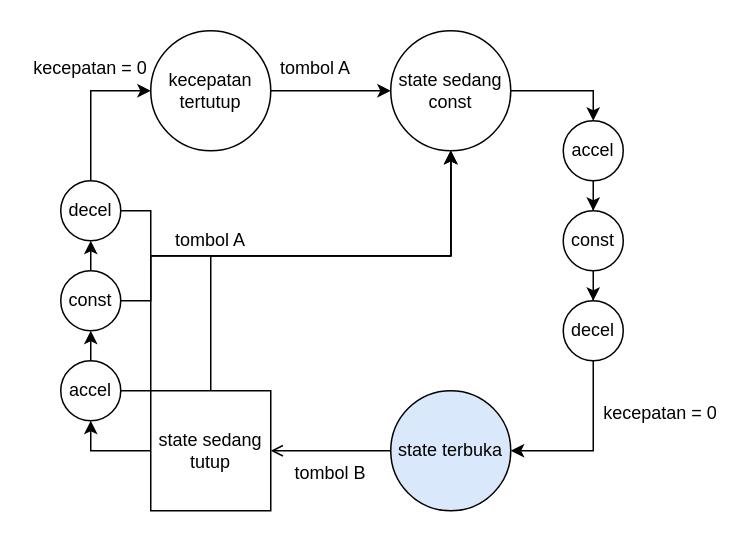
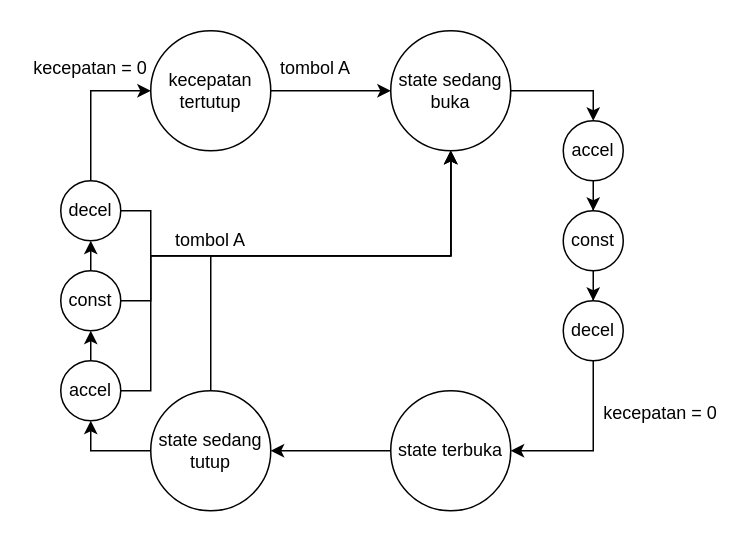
  <mxCell id="0" />
  <mxCell id="1" parent="0" />
  <mxCell id="2" value="" style="edgeStyle=orthogonalEdgeStyle;rounded=0;orthogonalLoop=1;jettySize=auto;html=1;" edge="1" parent="1" source="3" target="5"><mxGeometry relative="1" as="geometry" /></mxCell>
  <mxCell id="3" value="kecepatan tertutup" style="ellipse;whiteSpace=wrap;html=1;aspect=fixed;" vertex="1" parent="1"><mxGeometry x="100" y="20" width="80" height="80" as="geometry" /></mxCell>
  <mxCell id="4" style="edgeStyle=orthogonalEdgeStyle;rounded=0;orthogonalLoop=1;jettySize=auto;html=1;entryX=0.5;entryY=0;entryDx=0;entryDy=0;" edge="1" parent="1" source="5" target="14"><mxGeometry relative="1" as="geometry" /></mxCell>
- <mxCell id="5" value="state sedang const" style="ellipse;whiteSpace=wrap;html=1;aspect=fixed;" vertex="1" parent="1"><mxGeometry x="260" y="20" width="80" height="80" as="geometry" /></mxCell>
- <mxCell id="6" value="" style="edgeStyle=orthogonalEdgeStyle;rounded=0;orthogonalLoop=1;jettySize=auto;html=1;endArrow=open;" edge="1" parent="1" source="7" target="10"><mxGeometry relative="1" as="geometry" /></mxCell>
- <mxCell id="7" value="state terbuka" style="ellipse;whiteSpace=wrap;html=1;aspect=fixed;fillColor=#dae8fc;" vertex="1" parent="1"><mxGeometry x="260" y="260" width="80" height="80" as="geometry" /></mxCell>
+ <mxCell id="5" value="state sedang buka" style="ellipse;whiteSpace=wrap;html=1;aspect=fixed;" vertex="1" parent="1"><mxGeometry x="260" y="20" width="80" height="80" as="geometry" /></mxCell>
+ <mxCell id="6" value="" style="edgeStyle=orthogonalEdgeStyle;rounded=0;orthogonalLoop=1;jettySize=auto;html=1;" edge="1" parent="1" source="7" target="10"><mxGeometry relative="1" as="geometry" /></mxCell>
+ <mxCell id="7" value="state terbuka" style="ellipse;whiteSpace=wrap;html=1;aspect=fixed;" vertex="1" parent="1"><mxGeometry x="260" y="260" width="80" height="80" as="geometry" /></mxCell>
  <mxCell id="8" style="edgeStyle=orthogonalEdgeStyle;rounded=0;orthogonalLoop=1;jettySize=auto;html=1;exitX=0.5;exitY=0;exitDx=0;exitDy=0;entryX=0.5;entryY=1;entryDx=0;entryDy=0;" edge="1" parent="1" source="10" target="5"><mxGeometry relative="1" as="geometry"><Array as="points"><mxPoint x="140" y="170" /><mxPoint x="300" y="170" /></Array></mxGeometry></mxCell>
  <mxCell id="9" style="edgeStyle=orthogonalEdgeStyle;rounded=0;orthogonalLoop=1;jettySize=auto;html=1;entryX=0.5;entryY=1;entryDx=0;entryDy=0;" edge="1" parent="1" source="10" target="29"><mxGeometry relative="1" as="geometry" /></mxCell>
- <mxCell id="10" value="state sedang tutup" style="whiteSpace=wrap;html=1;aspect=fixed;rounded=0;" vertex="1" parent="1"><mxGeometry x="100" y="260" width="80" height="80" as="geometry" /></mxCell>
+ <mxCell id="10" value="state sedang tutup" style="ellipse;whiteSpace=wrap;html=1;aspect=fixed;" vertex="1" parent="1"><mxGeometry x="100" y="260" width="80" height="80" as="geometry" /></mxCell>
  <mxCell id="11" value="tombol A" style="text;html=1;strokeColor=none;fillColor=none;align=center;verticalAlign=middle;whiteSpace=wrap;rounded=0;" vertex="1" parent="1"><mxGeometry x="180" y="30" width="60" height="30" as="geometry" /></mxCell>
- <mxCell id="12" value="tombol B" style="text;html=1;strokeColor=none;fillColor=none;align=center;verticalAlign=middle;whiteSpace=wrap;rounded=0;" vertex="1" parent="1"><mxGeometry x="190" y="300" width="60" height="30" as="geometry" /></mxCell>
  <mxCell id="13" style="edgeStyle=orthogonalEdgeStyle;rounded=0;orthogonalLoop=1;jettySize=auto;html=1;entryX=0.5;entryY=0;entryDx=0;entryDy=0;" edge="1" parent="1" source="14" target="16"><mxGeometry relative="1" as="geometry" /></mxCell>
  <mxCell id="14" value="accel" style="ellipse;whiteSpace=wrap;html=1;" vertex="1" parent="1"><mxGeometry x="375" y="80" width="40" height="40" as="geometry" /></mxCell>
  <mxCell id="15" style="edgeStyle=orthogonalEdgeStyle;rounded=0;orthogonalLoop=1;jettySize=auto;html=1;entryX=0.5;entryY=0;entryDx=0;entryDy=0;" edge="1" parent="1" source="16" target="18"><mxGeometry relative="1" as="geometry" /></mxCell>
  <mxCell id="16" value="const" style="ellipse;whiteSpace=wrap;html=1;" vertex="1" parent="1"><mxGeometry x="375" y="140" width="40" height="40" as="geometry" /></mxCell>
  <mxCell id="17" style="edgeStyle=orthogonalEdgeStyle;rounded=0;orthogonalLoop=1;jettySize=auto;html=1;entryX=1;entryY=0.5;entryDx=0;entryDy=0;" edge="1" parent="1" source="18" target="7"><mxGeometry relative="1" as="geometry"><Array as="points"><mxPoint x="395" y="300" /></Array></mxGeometry></mxCell>
  <mxCell id="18" value="decel" style="ellipse;whiteSpace=wrap;html=1;" vertex="1" parent="1"><mxGeometry x="375" y="200" width="40" height="40" as="geometry" /></mxCell>
  <mxCell id="19" value="kecepatan = 0" style="text;html=1;strokeColor=none;fillColor=none;align=center;verticalAlign=middle;whiteSpace=wrap;rounded=0;" vertex="1" parent="1"><mxGeometry x="400" y="260" width="80" height="30" as="geometry" /></mxCell>
  <mxCell id="20" value="tombol A" style="text;html=1;strokeColor=none;fillColor=none;align=center;verticalAlign=middle;whiteSpace=wrap;rounded=0;" vertex="1" parent="1"><mxGeometry x="110" y="145" width="60" height="30" as="geometry" /></mxCell>
  <mxCell id="21" style="edgeStyle=orthogonalEdgeStyle;rounded=0;orthogonalLoop=1;jettySize=auto;html=1;exitX=0.5;exitY=0;exitDx=0;exitDy=0;entryX=0.5;entryY=1;entryDx=0;entryDy=0;" edge="1" parent="1" source="23" target="26"><mxGeometry relative="1" as="geometry" /></mxCell>
  <mxCell id="22" style="edgeStyle=orthogonalEdgeStyle;rounded=0;orthogonalLoop=1;jettySize=auto;html=1;" edge="1" parent="1" source="23"><mxGeometry relative="1" as="geometry"><mxPoint x="300" y="100" as="targetPoint" /><Array as="points"><mxPoint x="100" y="200" /><mxPoint x="100" y="170" /><mxPoint x="300" y="170" /></Array></mxGeometry></mxCell>
  <mxCell id="23" value="const" style="ellipse;whiteSpace=wrap;html=1;" vertex="1" parent="1"><mxGeometry x="40" y="180" width="40" height="40" as="geometry" /></mxCell>
  <mxCell id="24" style="edgeStyle=orthogonalEdgeStyle;rounded=0;orthogonalLoop=1;jettySize=auto;html=1;exitX=0.5;exitY=0;exitDx=0;exitDy=0;entryX=0;entryY=0.5;entryDx=0;entryDy=0;" edge="1" parent="1" source="26" target="3"><mxGeometry relative="1" as="geometry" /></mxCell>
  <mxCell id="25" style="edgeStyle=orthogonalEdgeStyle;rounded=0;orthogonalLoop=1;jettySize=auto;html=1;entryX=0.5;entryY=1;entryDx=0;entryDy=0;" edge="1" parent="1" source="26" target="5"><mxGeometry relative="1" as="geometry"><mxPoint x="280" y="100" as="targetPoint" /><Array as="points"><mxPoint x="100" y="140" /><mxPoint x="100" y="170" /><mxPoint x="300" y="170" /></Array></mxGeometry></mxCell>
  <mxCell id="26" value="decel" style="ellipse;whiteSpace=wrap;html=1;" vertex="1" parent="1"><mxGeometry x="40" y="120" width="40" height="40" as="geometry" /></mxCell>
  <mxCell id="27" style="edgeStyle=orthogonalEdgeStyle;rounded=0;orthogonalLoop=1;jettySize=auto;html=1;exitX=0.5;exitY=0;exitDx=0;exitDy=0;entryX=0.5;entryY=1;entryDx=0;entryDy=0;" edge="1" parent="1" source="29" target="23"><mxGeometry relative="1" as="geometry" /></mxCell>
  <mxCell id="28" style="edgeStyle=orthogonalEdgeStyle;rounded=0;orthogonalLoop=1;jettySize=auto;html=1;entryX=0.5;entryY=1;entryDx=0;entryDy=0;" edge="1" parent="1" source="29" target="5"><mxGeometry relative="1" as="geometry"><Array as="points"><mxPoint x="100" y="260" /><mxPoint x="100" y="170" /><mxPoint x="300" y="170" /></Array></mxGeometry></mxCell>
  <mxCell id="29" value="accel" style="ellipse;whiteSpace=wrap;html=1;" vertex="1" parent="1"><mxGeometry x="40" y="240" width="40" height="40" as="geometry" /></mxCell>
  <mxCell id="30" value="kecepatan = 0" style="text;html=1;strokeColor=none;fillColor=none;align=center;verticalAlign=middle;whiteSpace=wrap;rounded=0;" vertex="1" parent="1"><mxGeometry x="20" y="30" width="80" height="30" as="geometry" /></mxCell>
